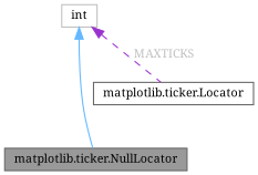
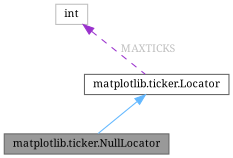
  digraph {
    fontname="Noto Serif"
    node [color=gray40 fillcolor=white fontname="Noto Serif" fontsize=10 shape=box style=filled]
    edge [dir=back fontname="Noto Serif" fontsize=10 labelfontname=Helvetica labelfontsize=10]
    n1 [fillcolor=grey60 fontcolor=black height=0.2 label="matplotlib.ticker.NullLocator" width=0.4]
    n2 [height=0.2 label="matplotlib.ticker.Locator" width=0.4]
    n3 [color=grey75 height=0.2 label=int width=0.4]
-   n3 -> n1 [color=steelblue1 style=solid]
+   n2 -> n1 [color=steelblue1 style=solid]
    n3 -> n2 [color=darkorchid3 fontcolor=grey label=" MAXTICKS" style=dashed]
  }
